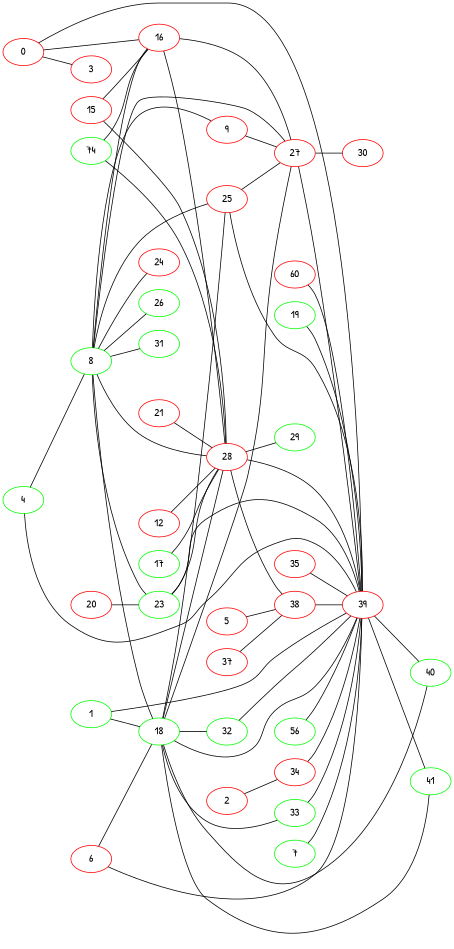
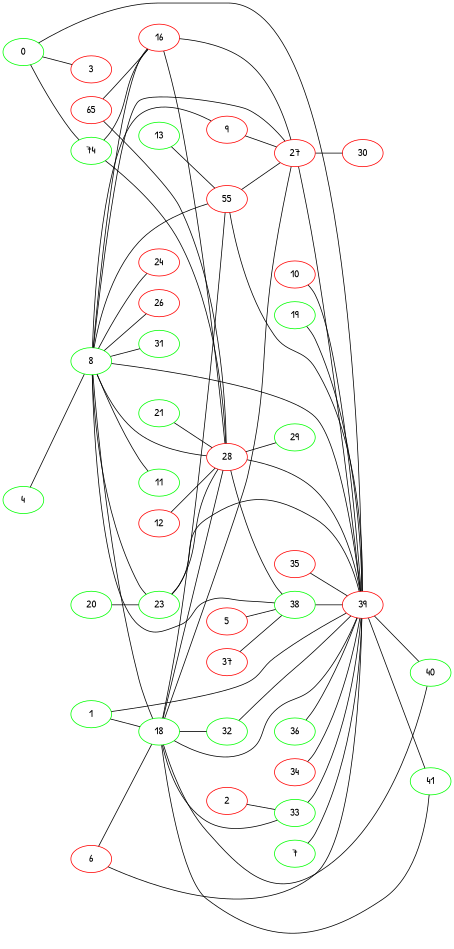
  strict graph {
    fontname="Patrick Hand"
    rankdir=LR
    node [color=green fontname="Patrick Hand"]
    edge [fontname="Patrick Hand"]
    3 [color=red]
-   0 [color=red]
+   0
    16 [color=red]
    39 [color=red]
    27 [color=red]
    28 [color=red]
    40
    41
    30 [color=red]
-   38 [color=red]
+   38
    29
    1
    18
    33
-   25 [color=red]
+   25 [color=red label=55]
    32
    2 [color=red]
    4
    8
    9 [color=red]
+   11
    23
    24 [color=red]
-   26
+   26 [color=red]
    31
    5 [color=red]
    6 [color=red]
    7
-   10 [color=red label=60]
+   10 [color=red]
    12 [color=red]
+   13
    n32 [label=74]
-   15 [color=red]
-   17
+   15 [color=red label=65]
    19
-   20 [color=red]
-   21 [color=red]
+   20
+   21
    34 [color=red]
    35 [color=red]
-   36 [label=56]
+   36
    37 [color=red]
    0 -- 3
-   0 -- 16
+   0 -- n32
    0 -- 39
    16 -- 27
    16 -- 28
    39 -- 40
    39 -- 41
    27 -- 39
    27 -- 30
    28 -- 39
    28 -- 38
    28 -- 29
    38 -- 39
    1 -- 39
    1 -- 18
    18 -- 39
    18 -- 27
    18 -- 28
    18 -- 40
    18 -- 41
    18 -- 33
    18 -- 25
    18 -- 32
    33 -- 39
    25 -- 39
    25 -- 27
    32 -- 39
-   2 -- 34
+   2 -- 33
    4 -- 8
    8 -- 16
-   4 -- 39
+   8 -- 39
    8 -- 27
    8 -- 28
+   8 -- 38
    8 -- 18
    8 -- 25
    8 -- 9
+   8 -- 11
    8 -- 23
    8 -- 24
    8 -- 26
    8 -- 31
    9 -- 27
    23 -- 39
    23 -- 28
    5 -- 38
    6 -- 39
    6 -- 18
    7 -- 39
    10 -- 39
    12 -- 28
+   13 -- 25
    n32 -- 16
    n32 -- 28
    15 -- 16
    15 -- 28
-   17 -- 28
    19 -- 39
    20 -- 23
    21 -- 28
    34 -- 39
    35 -- 39
    36 -- 39
    37 -- 38
  }
